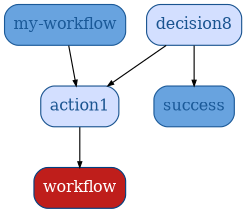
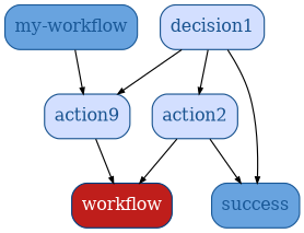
  digraph {
    node [color="#1A5490" fillcolor="#D3DFFF" fontcolor="#1A5490" shape=box style="rounded,filled"]
    edge [arrowsize=0.5]
    n1 [color="#1A5998" fillcolor="#68A3DF" fontcolor="#1A5998" label="my-workflow"]
-   n2 [label=action1]
+   n2 [label=action9]
    n3 [color="#004080" fillcolor="#BF1E1B" fontcolor="#FFFFFF" label=workflow]
-   n4 [label=decision8]
+   n4 [label=decision1]
+   n5 [label=action2]
    n6 [color="#1A5998" fillcolor="#68A3DF" fontcolor="#1A5998" label=success]
    n1 -> n2
    n2 -> n3
    n4 -> n2
+   n4 -> n5
    n4 -> n6
+   n5 -> n3
+   n5 -> n6
  }
